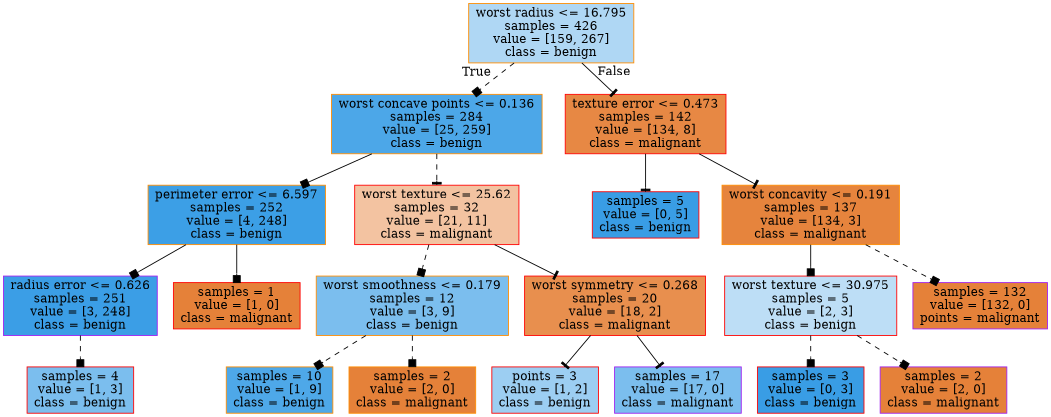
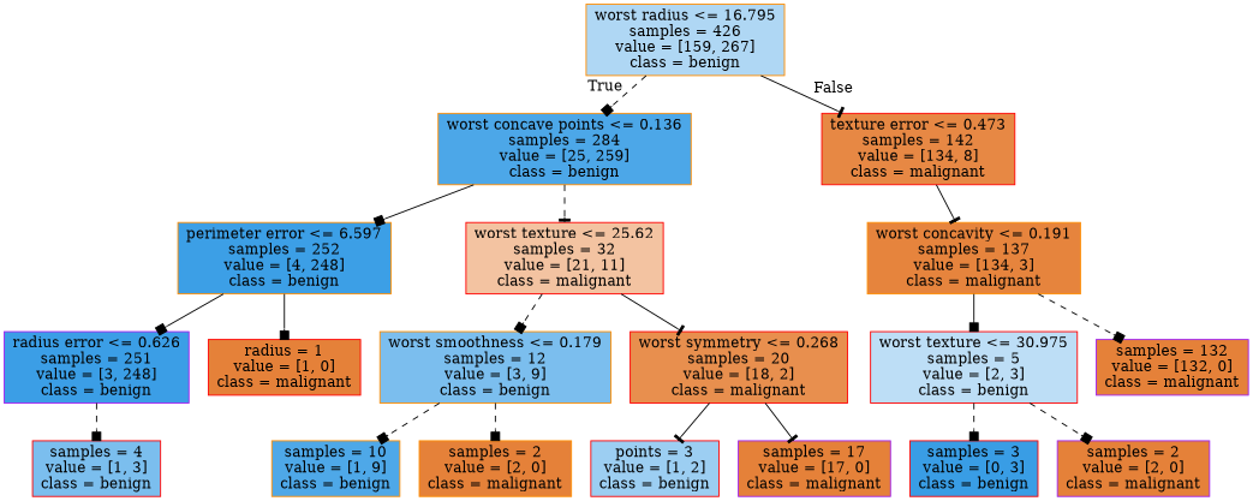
  digraph {
    node [color=red fillcolor="#e58139ff" shape=box style=filled]
    edge [arrowhead=box style=solid]
    n1 [color=darkorange fillcolor="#399de567" label="worst radius <= 16.795\nsamples = 426\nvalue = [159, 267]\nclass = benign"]
    n2 [color=darkorange fillcolor="#399de5e6" label="worst concave points <= 0.136\nsamples = 284\nvalue = [25, 259]\nclass = benign"]
    n3 [fillcolor="#e58139f0" label="texture error <= 0.473\nsamples = 142\nvalue = [134, 8]\nclass = malignant"]
    n4 [color=darkorange fillcolor="#399de5fb" label="perimeter error <= 6.597\nsamples = 252\nvalue = [4, 248]\nclass = benign"]
    n5 [fillcolor="#e5813979" label="worst texture <= 25.62\nsamples = 32\nvalue = [21, 11]\nclass = malignant"]
-   n6 [fillcolor="#399de5ff" label="samples = 5\nvalue = [0, 5]\nclass = benign"]
    n7 [color=darkorange fillcolor="#e58139f9" label="worst concavity <= 0.191\nsamples = 137\nvalue = [134, 3]\nclass = malignant"]
    n8 [color=purple fillcolor="#399de5fc" label="radius error <= 0.626\nsamples = 251\nvalue = [3, 248]\nclass = benign"]
-   n9 [label="samples = 1\nvalue = [1, 0]\nclass = malignant"]
+   n9 [label="radius = 1\nvalue = [1, 0]\nclass = malignant"]
    n10 [color=darkorange fillcolor="#399de5aa" label="worst smoothness <= 0.179\nsamples = 12\nvalue = [3, 9]\nclass = benign"]
    n11 [fillcolor="#e58139e3" label="worst symmetry <= 0.268\nsamples = 20\nvalue = [18, 2]\nclass = malignant"]
    n12 [fillcolor="#399de5aa" label="samples = 4\nvalue = [1, 3]\nclass = benign"]
    n13 [color=darkorange fillcolor="#399de5e3" label="samples = 10\nvalue = [1, 9]\nclass = benign"]
    n14 [color=darkorange label="samples = 2\nvalue = [2, 0]\nclass = malignant"]
    n15 [fillcolor="#399de57f" label="points = 3\nvalue = [1, 2]\nclass = benign"]
-   n16 [color=purple fillcolor="#399de5aa" label="samples = 17\nvalue = [17, 0]\nclass = malignant"]
+   n16 [color=purple label="samples = 17\nvalue = [17, 0]\nclass = malignant"]
    n17 [fillcolor="#399de555" label="worst texture <= 30.975\nsamples = 5\nvalue = [2, 3]\nclass = benign"]
-   n18 [color=purple label="samples = 132\nvalue = [132, 0]\npoints = malignant"]
+   n18 [color=purple label="samples = 132\nvalue = [132, 0]\nclass = malignant"]
    n19 [fillcolor="#399de5ff" label="samples = 3\nvalue = [0, 3]\nclass = benign"]
    n20 [color=purple label="samples = 2\nvalue = [2, 0]\nclass = malignant"]
    n1 -> n2 [headlabel=True labelangle=45 labeldistance=2.5 style=dashed]
    n1 -> n3 [arrowhead=tee headlabel=False labelangle=-45 labeldistance=2.5]
    n2 -> n4
    n2 -> n5 [arrowhead=tee style=dashed]
-   n3 -> n6 [arrowhead=tee]
    n3 -> n7 [arrowhead=tee]
    n4 -> n8
    n4 -> n9
    n5 -> n10 [style=dashed]
    n5 -> n11 [arrowhead=tee]
    n7 -> n17
    n7 -> n18 [style=dashed]
    n8 -> n12 [style=dashed]
    n10 -> n13 [style=dashed]
    n10 -> n14 [style=dashed]
    n11 -> n15 [arrowhead=tee]
    n11 -> n16 [arrowhead=tee]
    n17 -> n19 [style=dashed]
    n17 -> n20 [style=dashed]
  }
